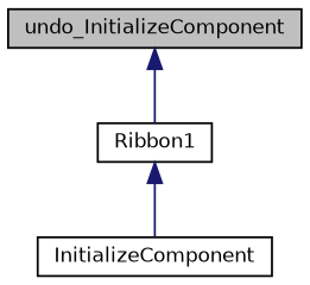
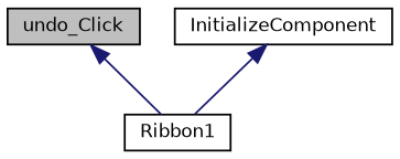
  digraph {
    rankdir=TB
    node [color=black fillcolor=white fontname=Helvetica fontsize=10 shape=record style=filled]
    edge [color=midnightblue dir=back fontname=Helvetica fontsize=10 labelfontname=Helvetica labelfontsize=10 style=solid]
-   n1 [fillcolor=grey75 fontcolor=black height=0.2 label=undo_InitializeComponent width=0.4]
+   n1 [fillcolor=grey75 fontcolor=black height=0.2 label=undo_Click width=0.4]
    n2 [height=0.2 label=Ribbon1 width=0.4]
    n3 [height=0.2 label=InitializeComponent width=0.4]
    n1 -> n2
-   n2 -> n3
+   n3 -> n2
  }
